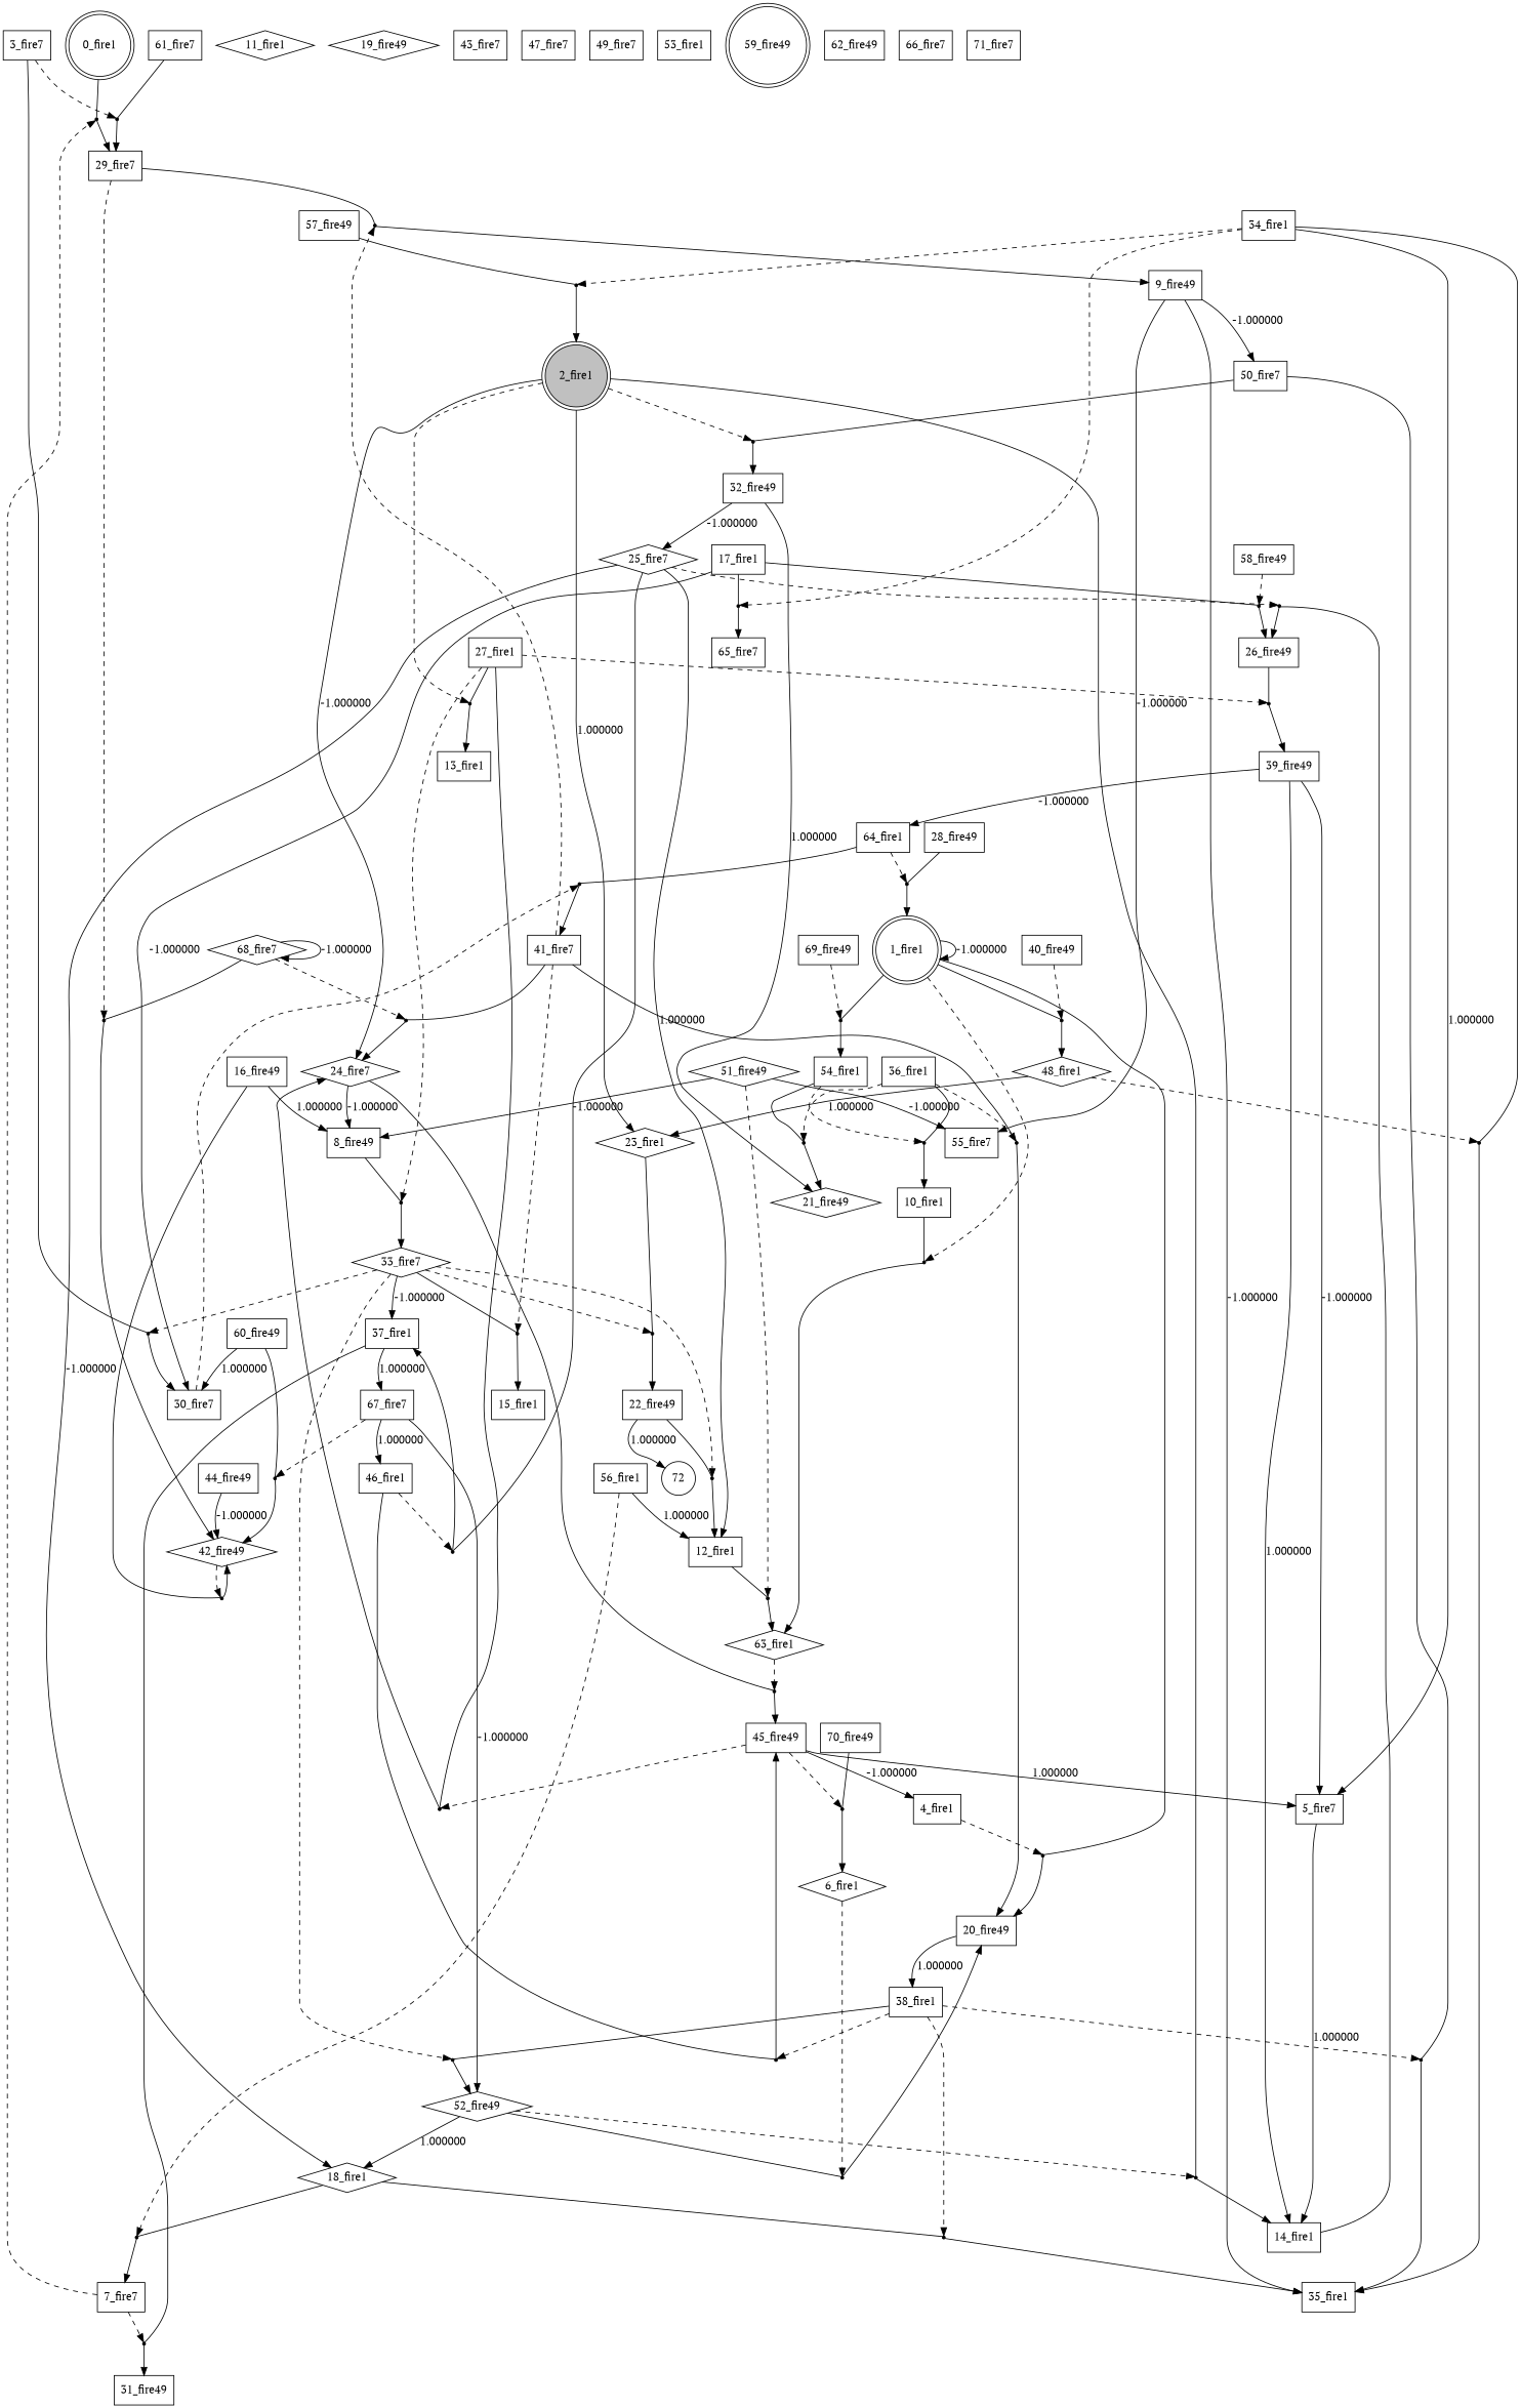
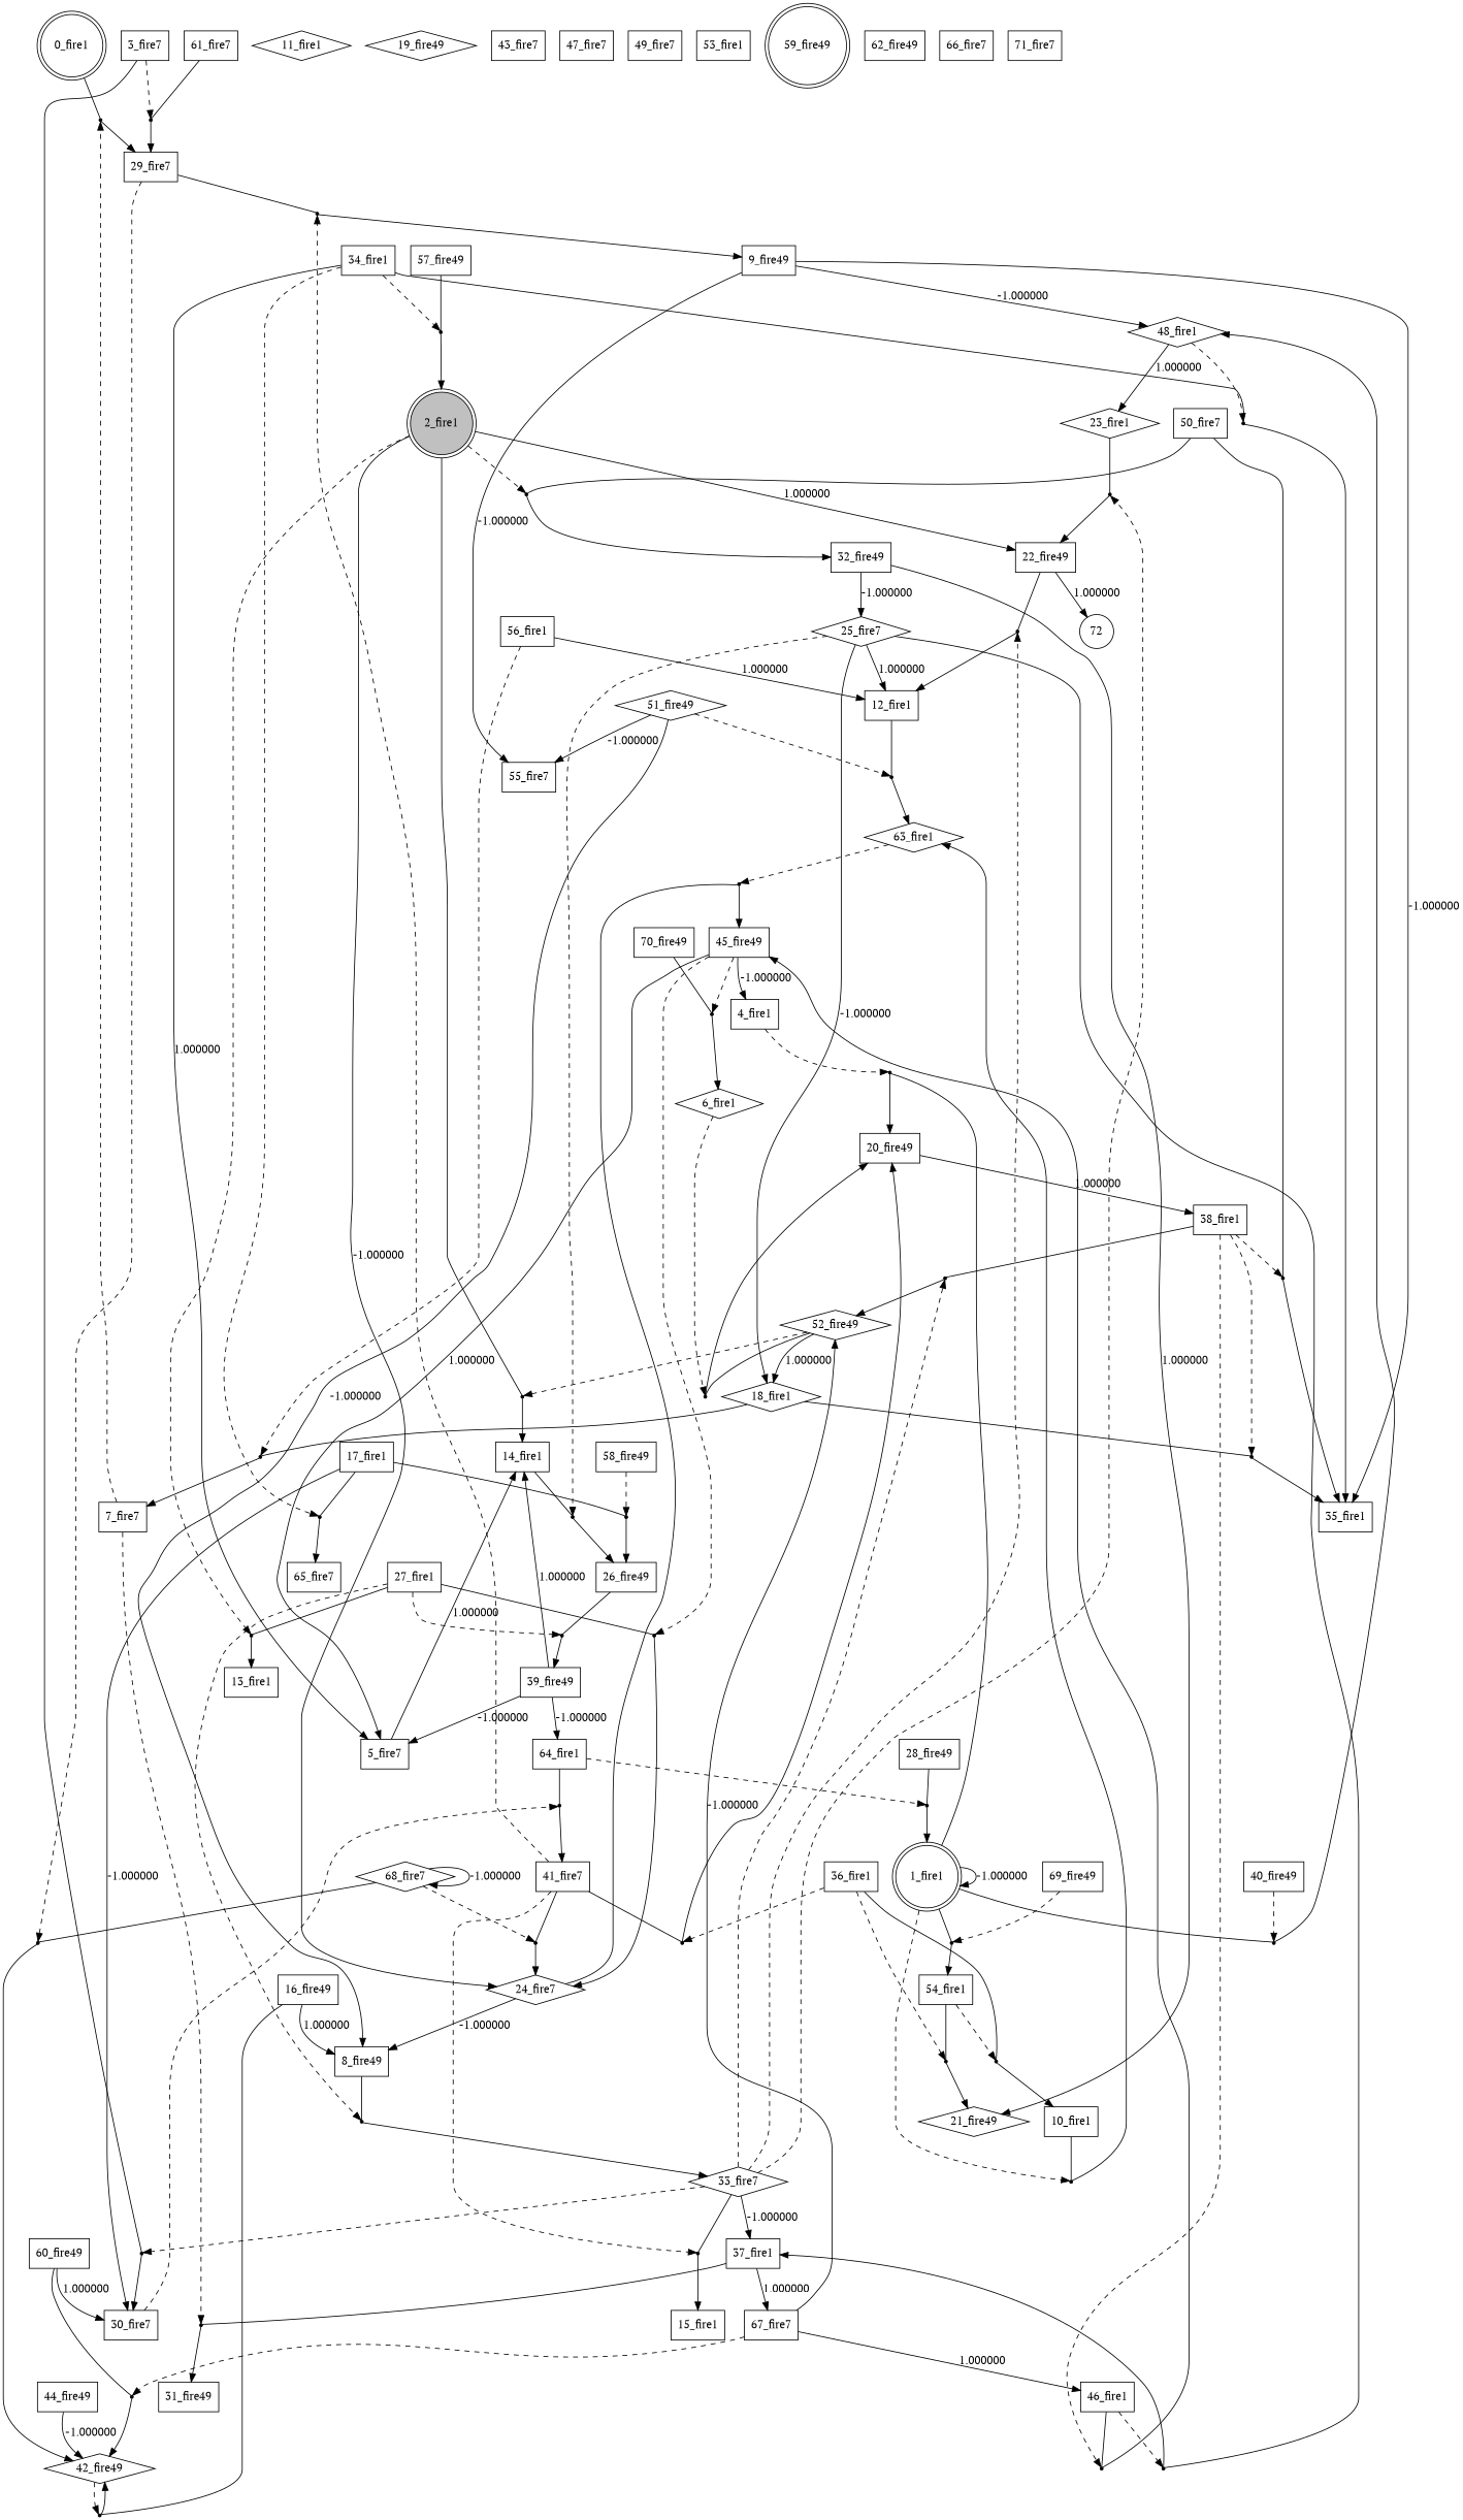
  digraph {
    fontname="PT Serif"
    node [fontname="PT Serif" shape=filled]
    edge [fontname="PT Serif"]
    n1 [label="0_fire1" shape=doublecircle]
    106 [shape=point]
    n3 [fillcolor=red label="29_fire7"]
    n4 [label="1_fire1" shape=doublecircle]
    85 [shape=point]
    90 [shape=point]
    99 [shape=point]
    112 [shape=point]
    n9 [label="48_fire1" shape=diamond]
    n10 [fillcolor=green label="54_fire1"]
    n11 [label="63_fire1" shape=diamond]
    n12 [fillcolor=blue label="20_fire49"]
    n13 [fillcolor=gray label="2_fire1" shape=doublecircle style=filled]
    n14 [fillcolor=yellow label="22_fire49"]
    n15 [label="24_fire7" shape=diamond]
    94 [shape=point]
    98 [shape=point]
    108 [shape=point]
    72 [shape=circle]
    111 [shape=point]
    n21 [fillcolor=blue label="8_fire49"]
    104 [shape=point]
    n23 [fillcolor=red label="14_fire1"]
    n24 [fillcolor=red label="32_fire49"]
    n25 [fillcolor=green label="13_fire1"]
    n26 [fillcolor=green label="3_fire7"]
    82 [shape=point]
    109 [shape=point]
    n29 [fillcolor=blue label="30_fire7"]
    n30 [fillcolor=green label="4_fire1"]
    n31 [fillcolor=yellow label="5_fire7"]
    105 [shape=point]
    n33 [label="6_fire1" shape=diamond]
    92 [shape=point]
    n35 [fillcolor=blue label="7_fire7"]
    100 [shape=point]
    n37 [fillcolor=blue label="31_fire49"]
    91 [shape=point]
    n39 [label="33_fire7" shape=diamond]
    n40 [fillcolor=red label="9_fire49"]
    n41 [fillcolor=blue label="35_fire1"]
    n42 [fillcolor=blue label="55_fire7"]
    n43 [label="23_fire1" shape=diamond]
    75 [shape=point]
    n45 [fillcolor=yellow label="10_fire1"]
    n46 [label="11_fire1" shape=diamond]
    n47 [fillcolor=green label="12_fire1"]
    102 [shape=point]
    n49 [fillcolor=red label="26_fire49"]
    n50 [fillcolor=green label="15_fire1"]
    n51 [fillcolor=green label="16_fire49"]
    80 [shape=point]
    n53 [label="42_fire49" shape=diamond]
    n54 [fillcolor=yellow label="17_fire1"]
    84 [shape=point]
    115 [shape=point]
    76 [shape=point]
    n58 [fillcolor=blue label="65_fire7"]
    n59 [label="18_fire1" shape=diamond]
    83 [shape=point]
    88 [shape=point]
    n62 [label="19_fire49" shape=diamond]
    n63 [fillcolor=blue label="38_fire1"]
    107 [shape=point]
    78 [shape=point]
    81 [shape=point]
    n67 [label="21_fire49" shape=diamond]
    101 [shape=point]
    n69 [fillcolor=red label="45_fire49"]
    n70 [label="25_fire7" shape=diamond]
    87 [shape=point]
    n72 [fillcolor=blue label="37_fire1"]
    113 [shape=point]
    n74 [fillcolor=yellow label="39_fire49"]
    n75 [fillcolor=blue label="27_fire1"]
    114 [shape=point]
    n77 [fillcolor=yellow label="28_fire49"]
    110 [shape=point]
    77 [shape=point]
    89 [shape=point]
    n81 [fillcolor=red label="41_fire7"]
    86 [shape=point]
    n83 [fillcolor=red label="67_fire7"]
    n84 [label="52_fire49" shape=diamond]
    n85 [fillcolor=blue label="34_fire1"]
    96 [shape=point]
    n87 [fillcolor=blue label="36_fire1"]
    93 [shape=point]
    95 [shape=point]
    103 [shape=point]
    74 [shape=point]
    n92 [fillcolor=green label="46_fire1"]
    79 [shape=point]
    n94 [fillcolor=red label="64_fire1"]
    n95 [fillcolor=green label="40_fire49"]
    97 [shape=point]
    n97 [fillcolor=blue label="43_fire7"]
    n98 [fillcolor=yellow label="44_fire49"]
    n99 [fillcolor=green label="47_fire7"]
    n100 [fillcolor=blue label="49_fire7"]
    n101 [fillcolor=green label="50_fire7"]
    n102 [label="51_fire49" shape=diamond]
    n103 [fillcolor=green label="53_fire1"]
    n104 [fillcolor=red label="56_fire1"]
    n105 [fillcolor=green label="57_fire49"]
    n106 [fillcolor=blue label="58_fire49"]
    n107 [label="59_fire49" shape=doublecircle]
    n108 [fillcolor=red label="60_fire49"]
    n109 [fillcolor=yellow label="61_fire7"]
    n110 [fillcolor=yellow label="62_fire49"]
    n111 [fillcolor=yellow label="66_fire7"]
    n112 [label="68_fire7" shape=diamond]
    n113 [fillcolor=blue label="69_fire49"]
    n114 [fillcolor=red label="70_fire49"]
    n115 [fillcolor=blue label="71_fire7"]
    n1 -> 106 [dir=none]
    106 -> n3
    n3 -> 77 [style=dashed]
    n3 -> 89 [dir=none]
    n4 -> n4 [label=-1.000000]
    n4 -> 85 [dir=none]
    n4 -> 90 [dir=none]
    n4 -> 99 [style=dashed]
    n4 -> 112 [dir=none]
    85 -> n9
    90 -> n10
    99 -> n11
    112 -> n12
    n9 -> n43 [label=1.000000]
    n9 -> 75 [style=dashed]
    n10 -> 93 [dir=none]
    n10 -> 95 [style=dashed]
    n11 -> 104 [style=dashed]
    n12 -> n63 [label=1.000000]
-   n13 -> n43 [label=1.000000]
+   n13 -> n14 [label=1.000000]
    n13 -> n15 [label=-1.000000]
    n13 -> 94 [dir=none]
    n13 -> 98 [style=dashed]
    n13 -> 108 [style=dashed]
    n14 -> 72 [label=1.000000]
    n14 -> 111 [dir=none]
    n15 -> n21 [label=-1.000000]
    n15 -> 104 [dir=none]
    94 -> n23
    98 -> n24
    108 -> n25
    111 -> n47
    n21 -> 91 [dir=none]
    104 -> n69
    n23 -> 105 [dir=none]
    n24 -> n67 [label=1.000000]
    n24 -> n70 [label=-1.000000]
    n26 -> 82 [dir=none]
    n26 -> 109 [style=dashed]
    82 -> n29
    109 -> n3
    n29 -> 76 [style=dashed]
    n30 -> 112 [style=dashed]
    n31 -> n23 [label=1.000000]
    105 -> n49
    n33 -> 92 [style=dashed]
    92 -> n12
    n35 -> 106 [style=dashed]
    n35 -> 100 [style=dashed]
    100 -> n37
    91 -> n39
    n39 -> 111 [style=dashed]
    n39 -> 82 [style=dashed]
    n39 -> 107 [style=dashed]
    n39 -> 101 [style=dashed]
    n39 -> n72 [label=-1.000000]
    n39 -> 86 [dir=none]
-   n40 -> n101 [label=-1.000000]
+   n40 -> n9 [label=-1.000000]
    n40 -> n41 [label=-1.000000]
    n40 -> n42 [label=-1.000000]
    n43 -> 101 [dir=none]
    75 -> n41
    n45 -> 99 [dir=none]
    n47 -> 102 [dir=none]
    102 -> n11
    n49 -> 113 [dir=none]
    n51 -> n21 [label=1.000000]
    n51 -> 80 [dir=none]
    80 -> n53
    n53 -> 80 [style=dashed]
    n54 -> n29 [label=-1.000000]
    n54 -> 84 [dir=none]
    n54 -> 115 [dir=none]
    84 -> n49
    115 -> n58
    76 -> n81
    n59 -> 83 [dir=none]
    n59 -> 88 [dir=none]
    83 -> n35
    88 -> n41
    n63 -> 88 [style=dashed]
    n63 -> 107 [dir=none]
    n63 -> 78 [style=dashed]
    n63 -> 81 [style=dashed]
    107 -> n84
    78 -> n69
    81 -> n41
    101 -> n14
    n69 -> n30 [label=-1.000000]
    n69 -> n31 [label=1.000000]
    n69 -> 114 [style=dashed]
    n69 -> 74 [style=dashed]
    n70 -> 105 [style=dashed]
    n70 -> n47 [label=1.000000]
    n70 -> n59 [label=-1.000000]
    n70 -> 87 [dir=none]
    87 -> n72
    n72 -> 100 [dir=none]
    n72 -> n83 [label=1.000000]
    113 -> n74
    n74 -> n23 [label=1.000000]
    n74 -> n31 [label=-1.000000]
    n74 -> n94 [label=-1.000000]
    n75 -> 108 [dir=none]
    n75 -> 91 [style=dashed]
    n75 -> 113 [style=dashed]
    n75 -> 114 [dir=none]
    114 -> n15
    n77 -> 110 [dir=none]
    110 -> n4
    77 -> n53
    89 -> n40
    n81 -> 89 [style=dashed]
    n81 -> 86 [style=dashed]
    n81 -> 103 [dir=none]
    n81 -> 97 [dir=none]
    86 -> n50
    n83 -> n84 [label=-1.000000]
    n83 -> n92 [label=1.000000]
    n83 -> 79 [style=dashed]
    n84 -> 94 [style=dashed]
    n84 -> 92 [dir=none]
    n84 -> n59 [label=1.000000]
    n85 -> n31 [label=1.000000]
    n85 -> 75 [dir=none]
    n85 -> 115 [style=dashed]
    n85 -> 96 [style=dashed]
    96 -> n13
    n87 -> 93 [style=dashed]
    n87 -> 95 [dir=none]
    n87 -> 103 [style=dashed]
    93 -> n67
    95 -> n45
    103 -> n12
    74 -> n33
    n92 -> 78 [dir=none]
    n92 -> 87 [style=dashed]
    79 -> n53
    n94 -> 76 [dir=none]
    n94 -> 110 [style=dashed]
    n95 -> 85 [style=dashed]
    97 -> n15
    n98 -> n53 [label=-1.000000]
    n101 -> 98 [dir=none]
    n101 -> 81 [dir=none]
    n102 -> n21 [label=-1.000000]
    n102 -> n42 [label=-1.000000]
    n102 -> 102 [style=dashed]
    n104 -> n47 [label=1.000000]
    n104 -> 83 [style=dashed]
    n105 -> 96 [dir=none]
    n106 -> 84 [style=dashed]
    n108 -> n29 [label=1.000000]
    n108 -> 79 [dir=none]
    n109 -> 109 [dir=none]
    n112 -> 77 [dir=none]
    n112 -> 97 [style=dashed]
    n112 -> n112 [label=-1.000000]
    n113 -> 90 [style=dashed]
    n114 -> 74 [dir=none]
  }
